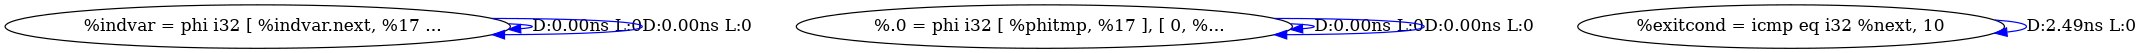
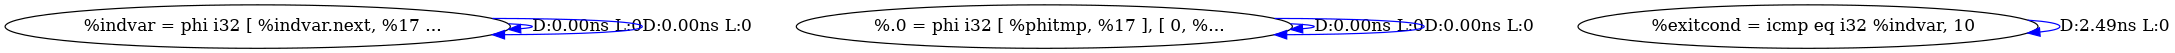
  digraph {
    edge [color=blue]
    n1 [label="  %indvar = phi i32 [ %indvar.next, %17 ..."]
    n2 [label="  %.0 = phi i32 [ %phitmp, %17 ], [ 0, %..."]
-   n3 [label="%exitcond = icmp eq i32 %next, 10"]
+   n3 [label="  %exitcond = icmp eq i32 %indvar, 10"]
    n1 -> n1 [label="D:0.00ns L:0"]
    n1 -> n1 [label="D:0.00ns L:0"]
    n2 -> n2 [label="D:0.00ns L:0"]
    n2 -> n2 [label="D:0.00ns L:0"]
    n3 -> n3 [label="D:2.49ns L:0"]
  }
